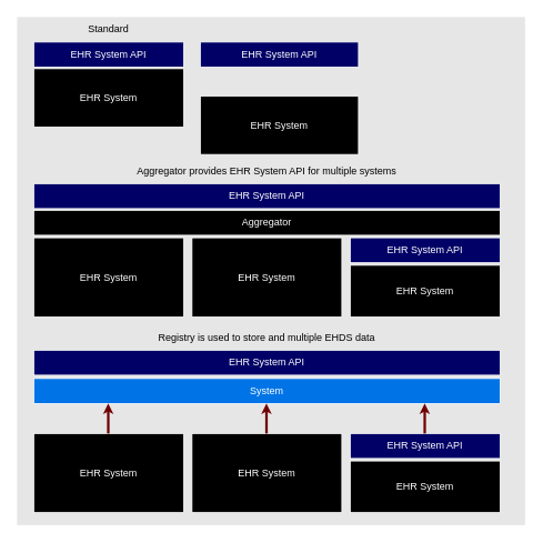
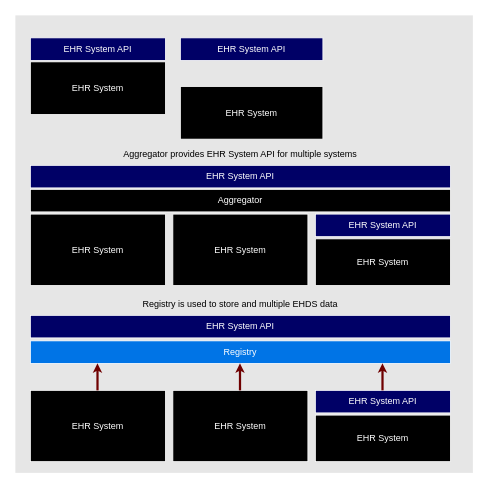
  <mxCell id="0" />
  <mxCell id="1" parent="0" />
  <mxCell id="2" value="" style="whiteSpace=wrap;html=1;aspect=fixed;fillColor=#E6E6E6;strokeColor=none;" vertex="1" parent="1"><mxGeometry x="20" y="20" width="610" height="610" as="geometry" /></mxCell>
  <mxCell id="3" value="&lt;font color=&quot;#ffffff&quot;&gt;EHR System API&lt;/font&gt;" style="whiteSpace=wrap;html=1;strokeColor=#FFFFFF;fillColor=#000066;" parent="1" vertex="1"><mxGeometry x="40" y="50" width="180" height="30" as="geometry" /></mxCell>
  <mxCell id="4" value="&lt;font color=&quot;#ffffff&quot;&gt;EHR System&lt;/font&gt;" style="whiteSpace=wrap;html=1;strokeColor=#FFFFFF;fillColor=#000000;" parent="1" vertex="1"><mxGeometry x="40" y="82" width="180" height="70" as="geometry" /></mxCell>
  <mxCell id="5" value="&lt;font color=&quot;#ffffff&quot;&gt;EHR System API&lt;/font&gt;" style="whiteSpace=wrap;html=1;strokeColor=#FFFFFF;fillColor=#000066;" parent="1" vertex="1"><mxGeometry x="240" y="50" width="190" height="30" as="geometry" /></mxCell>
  <mxCell id="6" value="&lt;font color=&quot;#ffffff&quot;&gt;EHR System&lt;/font&gt;" style="whiteSpace=wrap;html=1;strokeColor=#FFFFFF;fillColor=#000000;" parent="1" vertex="1"><mxGeometry x="240" y="115" width="190" height="70" as="geometry" /></mxCell>
  <mxCell id="7" value="&lt;font color=&quot;#ffffff&quot;&gt;EHR System API&lt;/font&gt;" style="whiteSpace=wrap;html=1;strokeColor=#FFFFFF;fillColor=#000066;" parent="1" vertex="1"><mxGeometry x="40" y="220" width="560" height="30" as="geometry" /></mxCell>
  <mxCell id="8" value="&lt;font color=&quot;#ffffff&quot;&gt;EHR System&lt;/font&gt;" style="whiteSpace=wrap;html=1;strokeColor=#FFFFFF;fillColor=#000000;" parent="1" vertex="1"><mxGeometry x="40" y="285" width="180" height="95" as="geometry" /></mxCell>
  <mxCell id="9" value="&lt;font color=&quot;#ffffff&quot;&gt;Aggregator&lt;/font&gt;" style="whiteSpace=wrap;html=1;strokeColor=#FFFFFF;fillColor=#000000;" parent="1" vertex="1"><mxGeometry x="40" y="252" width="560" height="30" as="geometry" /></mxCell>
  <mxCell id="10" value="&lt;font color=&quot;#ffffff&quot;&gt;EHR System&lt;/font&gt;" style="whiteSpace=wrap;html=1;strokeColor=#FFFFFF;fillColor=#000000;" parent="1" vertex="1"><mxGeometry x="230" y="285" width="180" height="95" as="geometry" /></mxCell>
  <mxCell id="11" value="&lt;font color=&quot;#ffffff&quot;&gt;EHR System&lt;/font&gt;" style="whiteSpace=wrap;html=1;strokeColor=#FFFFFF;fillColor=#000000;" parent="1" vertex="1"><mxGeometry x="420" y="318" width="180" height="62" as="geometry" /></mxCell>
  <mxCell id="12" value="&lt;font color=&quot;#ffffff&quot;&gt;EHR System API&lt;/font&gt;" style="whiteSpace=wrap;html=1;strokeColor=#FFFFFF;fillColor=#000066;" parent="1" vertex="1"><mxGeometry x="420" y="285" width="180" height="30" as="geometry" /></mxCell>
  <mxCell id="13" value="&lt;font color=&quot;#ffffff&quot;&gt;EHR System API&lt;/font&gt;" style="whiteSpace=wrap;html=1;strokeColor=#FFFFFF;fillColor=#000066;" parent="1" vertex="1"><mxGeometry x="40" y="420" width="560" height="30" as="geometry" /></mxCell>
  <mxCell id="14" value="&lt;font color=&quot;#ffffff&quot;&gt;EHR System&lt;/font&gt;" style="whiteSpace=wrap;html=1;strokeColor=#FFFFFF;fillColor=#000000;" parent="1" vertex="1"><mxGeometry x="40" y="520" width="180" height="95" as="geometry" /></mxCell>
  <mxCell id="15" value="&lt;font color=&quot;#ffffff&quot;&gt;EHR System&lt;/font&gt;" style="whiteSpace=wrap;html=1;strokeColor=#FFFFFF;fillColor=#000000;" parent="1" vertex="1"><mxGeometry x="230" y="520" width="180" height="95" as="geometry" /></mxCell>
  <mxCell id="16" value="&lt;font color=&quot;#ffffff&quot;&gt;EHR System&lt;/font&gt;" style="whiteSpace=wrap;html=1;strokeColor=#FFFFFF;fillColor=#000000;" parent="1" vertex="1"><mxGeometry x="420" y="553" width="180" height="62" as="geometry" /></mxCell>
  <mxCell id="17" value="&lt;font color=&quot;#ffffff&quot;&gt;EHR System API&lt;/font&gt;" style="whiteSpace=wrap;html=1;strokeColor=#FFFFFF;fillColor=#000066;" parent="1" vertex="1"><mxGeometry x="420" y="520" width="180" height="30" as="geometry" /></mxCell>
- <mxCell id="18" value="&lt;font color=&quot;#ffffff&quot;&gt;System&lt;/font&gt;" style="whiteSpace=wrap;html=1;strokeColor=#FFFFFF;fillColor=#0074E6;" parent="1" vertex="1"><mxGeometry x="40" y="454" width="560" height="30" as="geometry" /></mxCell>
+ <mxCell id="18" value="&lt;font color=&quot;#ffffff&quot;&gt;Registry&lt;/font&gt;" style="whiteSpace=wrap;html=1;strokeColor=#FFFFFF;fillColor=#0074E6;" parent="1" vertex="1"><mxGeometry x="40" y="454" width="560" height="30" as="geometry" /></mxCell>
  <mxCell id="19" value="" style="endArrow=classic;startArrow=none;html=1;fillColor=#a20025;strokeColor=#6F0000;strokeWidth=3;endSize=3;startSize=3;startFill=0;" parent="1" edge="1"><mxGeometry width="50" height="50" relative="1" as="geometry"><mxPoint x="129.5" y="520" as="sourcePoint" /><mxPoint x="129.5" y="484" as="targetPoint" /></mxGeometry></mxCell>
  <mxCell id="20" value="" style="endArrow=classic;startArrow=none;html=1;fillColor=#a20025;strokeColor=#6F0000;strokeWidth=3;endSize=3;startSize=3;startFill=0;" parent="1" edge="1"><mxGeometry width="50" height="50" relative="1" as="geometry"><mxPoint x="319.5" y="520" as="sourcePoint" /><mxPoint x="319.5" y="484" as="targetPoint" /></mxGeometry></mxCell>
  <mxCell id="21" value="" style="endArrow=classic;startArrow=none;html=1;fillColor=#a20025;strokeColor=#6F0000;strokeWidth=3;endSize=3;startSize=3;startFill=0;" parent="1" edge="1"><mxGeometry width="50" height="50" relative="1" as="geometry"><mxPoint x="509.5" y="520" as="sourcePoint" /><mxPoint x="509.5" y="484" as="targetPoint" /></mxGeometry></mxCell>
- <mxCell id="22" value="&lt;font style=&quot;font-size: 12px;&quot;&gt;Standard&lt;/font&gt;" style="text;html=1;align=center;verticalAlign=middle;whiteSpace=wrap;rounded=0;" parent="1" vertex="1"><mxGeometry x="100" y="20" width="60" height="30" as="geometry" /></mxCell>
  <mxCell id="23" value="Aggregator provides EHR System API for multiple systems" style="text;html=1;align=center;verticalAlign=middle;whiteSpace=wrap;rounded=0;" parent="1" vertex="1"><mxGeometry x="40" y="190" width="560" height="30" as="geometry" /></mxCell>
  <mxCell id="24" value="Registry is used to store and multiple EHDS data" style="text;html=1;align=center;verticalAlign=middle;whiteSpace=wrap;rounded=0;" parent="1" vertex="1"><mxGeometry x="40" y="390" width="560" height="30" as="geometry" /></mxCell>
